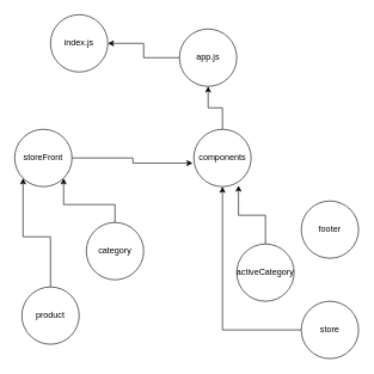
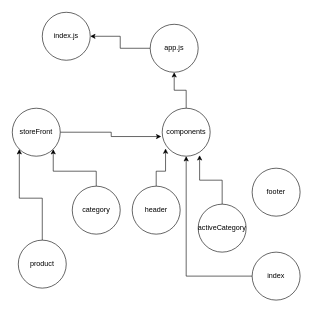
  <mxCell id="0" />
  <mxCell id="1" parent="0" />
  <mxCell id="2" value="index.js" style="ellipse;whiteSpace=wrap;html=1;aspect=fixed;" parent="1" vertex="1"><mxGeometry x="70" y="20" width="80" height="80" as="geometry" /></mxCell>
  <mxCell id="3" style="edgeStyle=orthogonalEdgeStyle;rounded=0;orthogonalLoop=1;jettySize=auto;html=1;" parent="1" source="4" target="2" edge="1"><mxGeometry relative="1" as="geometry" /></mxCell>
  <mxCell id="4" value="app.js" style="ellipse;whiteSpace=wrap;html=1;aspect=fixed;" parent="1" vertex="1"><mxGeometry x="250" y="40" width="80" height="80" as="geometry" /></mxCell>
  <mxCell id="5" style="edgeStyle=orthogonalEdgeStyle;rounded=0;orthogonalLoop=1;jettySize=auto;html=1;exitX=0.5;exitY=0;exitDx=0;exitDy=0;entryX=0.5;entryY=1;entryDx=0;entryDy=0;" parent="1" source="6" target="4" edge="1"><mxGeometry relative="1" as="geometry" /></mxCell>
  <mxCell id="6" value="components" style="ellipse;whiteSpace=wrap;html=1;aspect=fixed;" parent="1" vertex="1"><mxGeometry x="270" y="180" width="80" height="80" as="geometry" /></mxCell>
  <mxCell id="7" style="edgeStyle=orthogonalEdgeStyle;rounded=0;orthogonalLoop=1;jettySize=auto;html=1;exitX=1;exitY=0.5;exitDx=0;exitDy=0;entryX=-0.02;entryY=0.59;entryDx=0;entryDy=0;entryPerimeter=0;" parent="1" source="8" target="6" edge="1"><mxGeometry relative="1" as="geometry" /></mxCell>
  <mxCell id="8" value="storeFront" style="ellipse;whiteSpace=wrap;html=1;aspect=fixed;" parent="1" vertex="1"><mxGeometry x="20" y="180" width="80" height="80" as="geometry" /></mxCell>
  <mxCell id="9" value="footer" style="ellipse;whiteSpace=wrap;html=1;aspect=fixed;" parent="1" vertex="1"><mxGeometry x="420" y="280" width="80" height="80" as="geometry" /></mxCell>
+ <mxCell id="10" style="edgeStyle=orthogonalEdgeStyle;rounded=0;orthogonalLoop=1;jettySize=auto;html=1;exitX=0.5;exitY=0;exitDx=0;exitDy=0;entryX=0.07;entryY=0.84;entryDx=0;entryDy=0;entryPerimeter=0;" parent="1" source="11" target="6" edge="1"><mxGeometry relative="1" as="geometry" /></mxCell>
+ <mxCell id="11" value="header" style="ellipse;whiteSpace=wrap;html=1;aspect=fixed;" parent="1" vertex="1"><mxGeometry x="220" y="310" width="80" height="80" as="geometry" /></mxCell>
  <mxCell id="12" style="edgeStyle=orthogonalEdgeStyle;rounded=0;orthogonalLoop=1;jettySize=auto;html=1;exitX=0.5;exitY=0;exitDx=0;exitDy=0;entryX=0.78;entryY=0.98;entryDx=0;entryDy=0;entryPerimeter=0;" parent="1" source="13" target="6" edge="1"><mxGeometry relative="1" as="geometry" /></mxCell>
  <mxCell id="13" value="activeCategory" style="ellipse;whiteSpace=wrap;html=1;aspect=fixed;" parent="1" vertex="1"><mxGeometry x="330" y="340" width="80" height="80" as="geometry" /></mxCell>
  <mxCell id="14" style="edgeStyle=orthogonalEdgeStyle;rounded=0;orthogonalLoop=1;jettySize=auto;html=1;" parent="1" source="15" target="6" edge="1"><mxGeometry relative="1" as="geometry" /></mxCell>
- <mxCell id="15" value="store" style="ellipse;whiteSpace=wrap;html=1;aspect=fixed;" parent="1" vertex="1"><mxGeometry x="420" y="420" width="80" height="80" as="geometry" /></mxCell>
+ <mxCell id="15" value="index" style="ellipse;whiteSpace=wrap;html=1;aspect=fixed;" parent="1" vertex="1"><mxGeometry x="420" y="420" width="80" height="80" as="geometry" /></mxCell>
  <mxCell id="16" style="edgeStyle=orthogonalEdgeStyle;rounded=0;orthogonalLoop=1;jettySize=auto;html=1;exitX=0.5;exitY=0;exitDx=0;exitDy=0;entryX=1;entryY=1;entryDx=0;entryDy=0;" parent="1" source="17" target="8" edge="1"><mxGeometry relative="1" as="geometry" /></mxCell>
  <mxCell id="17" value="category" style="ellipse;whiteSpace=wrap;html=1;aspect=fixed;" parent="1" vertex="1"><mxGeometry x="120" y="310" width="80" height="80" as="geometry" /></mxCell>
  <mxCell id="18" style="edgeStyle=orthogonalEdgeStyle;rounded=0;orthogonalLoop=1;jettySize=auto;html=1;exitX=0.5;exitY=0;exitDx=0;exitDy=0;entryX=0;entryY=1;entryDx=0;entryDy=0;" parent="1" source="19" target="8" edge="1"><mxGeometry relative="1" as="geometry" /></mxCell>
  <mxCell id="19" value="product" style="ellipse;whiteSpace=wrap;html=1;aspect=fixed;" parent="1" vertex="1"><mxGeometry x="30" y="400" width="80" height="80" as="geometry" /></mxCell>
